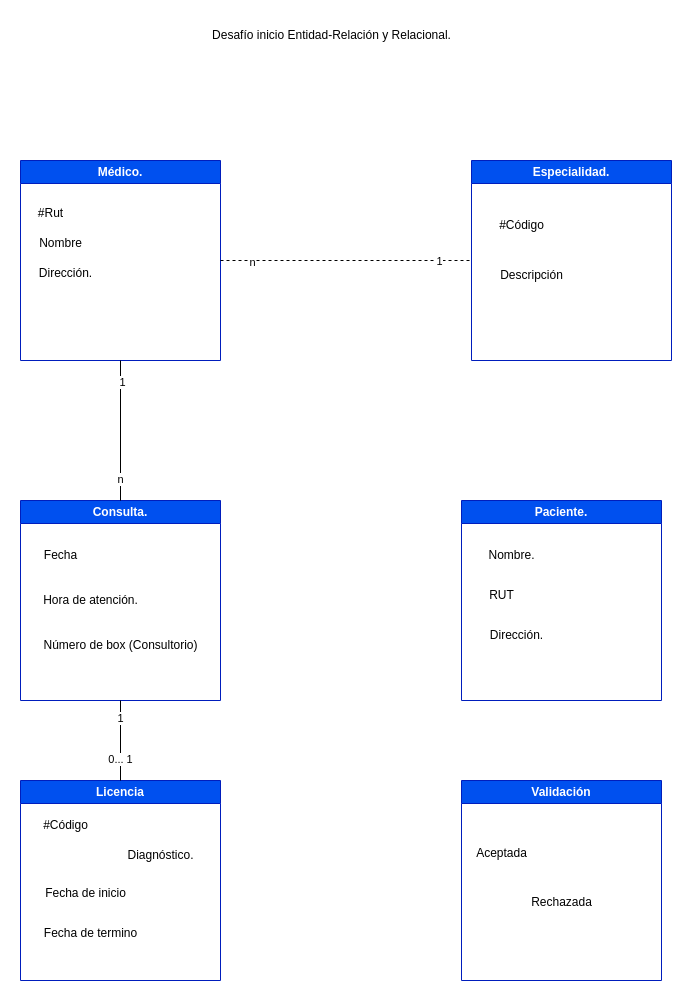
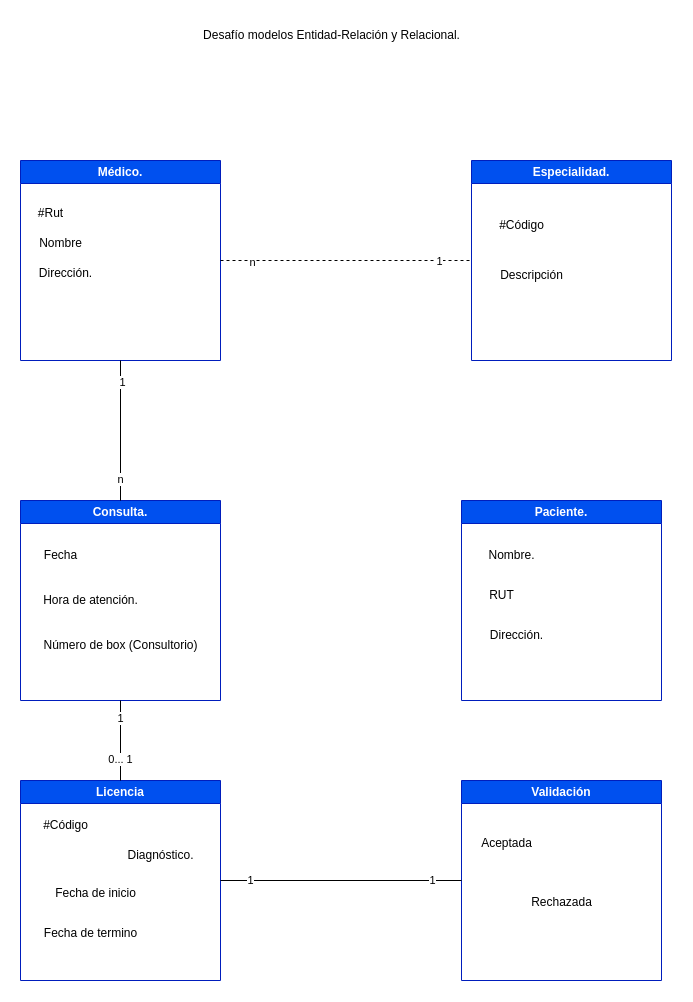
  <mxCell id="0" />
  <mxCell id="1" parent="0" />
  <mxCell id="2" value="Médico." style="swimlane;whiteSpace=wrap;html=1;fillColor=#0050ef;fontColor=#ffffff;strokeColor=#001DBC;" vertex="1" parent="1"><mxGeometry x="20" y="160" width="200" height="200" as="geometry" /></mxCell>
  <mxCell id="3" value="Dirección." style="text;html=1;align=center;verticalAlign=middle;resizable=0;points=[];autosize=1;strokeColor=none;fillColor=none;" vertex="1" parent="2"><mxGeometry x="5" y="98" width="80" height="30" as="geometry" /></mxCell>
  <mxCell id="4" value="Nombre" style="text;html=1;align=center;verticalAlign=middle;resizable=0;points=[];autosize=1;strokeColor=none;fillColor=none;" vertex="1" parent="2"><mxGeometry x="5" y="68" width="70" height="30" as="geometry" /></mxCell>
  <mxCell id="5" value="#Rut" style="text;html=1;align=center;verticalAlign=middle;resizable=0;points=[];autosize=1;strokeColor=none;fillColor=none;" vertex="1" parent="2"><mxGeometry x="5" y="38" width="50" height="30" as="geometry" /></mxCell>
  <mxCell id="6" value="Especialidad." style="swimlane;whiteSpace=wrap;html=1;fillColor=#0050ef;fontColor=#ffffff;strokeColor=#001DBC;" vertex="1" parent="1"><mxGeometry x="471" y="160" width="200" height="200" as="geometry" /></mxCell>
  <mxCell id="7" value="Descripción" style="text;html=1;align=center;verticalAlign=middle;resizable=0;points=[];autosize=1;strokeColor=none;fillColor=none;" vertex="1" parent="6"><mxGeometry x="15" y="100" width="90" height="30" as="geometry" /></mxCell>
  <mxCell id="8" value="#Código" style="text;html=1;align=center;verticalAlign=middle;resizable=0;points=[];autosize=1;strokeColor=none;fillColor=none;" vertex="1" parent="6"><mxGeometry x="15" y="50" width="70" height="30" as="geometry" /></mxCell>
  <mxCell id="9" value="" style="endArrow=none;html=1;rounded=0;exitX=1;exitY=0.5;exitDx=0;exitDy=0;entryX=0;entryY=0.5;entryDx=0;entryDy=0;dashed=1;" edge="1" parent="1" source="2" target="6"><mxGeometry width="50" height="50" relative="1" as="geometry"><mxPoint x="301" y="130" as="sourcePoint" /><mxPoint x="351" y="80" as="targetPoint" /></mxGeometry></mxCell>
  <mxCell id="10" value="1" style="edgeLabel;html=1;align=center;verticalAlign=middle;resizable=0;points=[];" vertex="1" connectable="0" parent="9"><mxGeometry x="0.741" relative="1" as="geometry"><mxPoint as="offset" /></mxGeometry></mxCell>
  <mxCell id="11" value="n" style="edgeLabel;html=1;align=center;verticalAlign=middle;resizable=0;points=[];" vertex="1" connectable="0" parent="9"><mxGeometry x="-0.753" y="-1" relative="1" as="geometry"><mxPoint as="offset" /></mxGeometry></mxCell>
  <mxCell id="12" value="Consulta." style="swimlane;whiteSpace=wrap;html=1;fillColor=#0050ef;fontColor=#ffffff;strokeColor=#001DBC;" vertex="1" parent="1"><mxGeometry x="20" y="500" width="200" height="200" as="geometry" /></mxCell>
  <mxCell id="13" value="Hora de atención." style="text;html=1;align=center;verticalAlign=middle;resizable=0;points=[];autosize=1;strokeColor=none;fillColor=none;" vertex="1" parent="12"><mxGeometry x="10" y="85" width="120" height="30" as="geometry" /></mxCell>
  <mxCell id="14" value="Número de box (Consultorio)" style="text;html=1;align=center;verticalAlign=middle;resizable=0;points=[];autosize=1;strokeColor=none;fillColor=none;" vertex="1" parent="12"><mxGeometry x="10" y="130" width="180" height="30" as="geometry" /></mxCell>
  <mxCell id="15" value="Fecha" style="text;html=1;align=center;verticalAlign=middle;resizable=0;points=[];autosize=1;strokeColor=none;fillColor=none;" vertex="1" parent="12"><mxGeometry x="10" y="40" width="60" height="30" as="geometry" /></mxCell>
  <mxCell id="16" value="Paciente." style="swimlane;whiteSpace=wrap;html=1;fillColor=#0050ef;fontColor=#ffffff;strokeColor=#001DBC;" vertex="1" parent="1"><mxGeometry x="461" y="500" width="200" height="200" as="geometry" /></mxCell>
  <mxCell id="17" value="Dirección." style="text;html=1;align=center;verticalAlign=middle;resizable=0;points=[];autosize=1;strokeColor=none;fillColor=none;" vertex="1" parent="16"><mxGeometry x="15" y="120" width="80" height="30" as="geometry" /></mxCell>
  <mxCell id="18" value="Nombre." style="text;html=1;align=center;verticalAlign=middle;resizable=0;points=[];autosize=1;strokeColor=none;fillColor=none;" vertex="1" parent="16"><mxGeometry x="15" y="40" width="70" height="30" as="geometry" /></mxCell>
  <mxCell id="19" value="RUT" style="text;html=1;align=center;verticalAlign=middle;resizable=0;points=[];autosize=1;strokeColor=none;fillColor=none;" vertex="1" parent="16"><mxGeometry x="15" y="80" width="50" height="30" as="geometry" /></mxCell>
  <mxCell id="20" value="" style="endArrow=none;html=1;rounded=0;exitX=0.5;exitY=0;exitDx=0;exitDy=0;entryX=0.5;entryY=1;entryDx=0;entryDy=0;" edge="1" parent="1" source="12" target="2"><mxGeometry width="50" height="50" relative="1" as="geometry"><mxPoint x="96" y="300" as="sourcePoint" /><mxPoint x="146" y="250" as="targetPoint" /></mxGeometry></mxCell>
  <mxCell id="21" value="1" style="edgeLabel;html=1;align=center;verticalAlign=middle;resizable=0;points=[];" vertex="1" connectable="0" parent="20"><mxGeometry x="0.704" y="-1" relative="1" as="geometry"><mxPoint as="offset" /></mxGeometry></mxCell>
  <mxCell id="22" value="n" style="edgeLabel;html=1;align=center;verticalAlign=middle;resizable=0;points=[];" vertex="1" connectable="0" parent="20"><mxGeometry x="-0.687" y="1" relative="1" as="geometry"><mxPoint as="offset" /></mxGeometry></mxCell>
- <mxCell id="23" value="Desafío inicio Entidad-Relación y Relacional." style="text;html=1;align=center;verticalAlign=middle;resizable=0;points=[];autosize=1;strokeColor=none;fillColor=none;" vertex="1" parent="1"><mxGeometry x="191" y="20" width="280" height="30" as="geometry" /></mxCell>
+ <mxCell id="23" value="Desafío modelos Entidad-Relación y Relacional." style="text;html=1;align=center;verticalAlign=middle;resizable=0;points=[];autosize=1;strokeColor=none;fillColor=none;" vertex="1" parent="1"><mxGeometry x="191" y="20" width="280" height="30" as="geometry" /></mxCell>
  <mxCell id="24" value="Licencia" style="swimlane;whiteSpace=wrap;html=1;fillColor=#0050ef;fontColor=#ffffff;strokeColor=#001DBC;" vertex="1" parent="1"><mxGeometry x="20" y="780" width="200" height="200" as="geometry" /></mxCell>
  <mxCell id="25" value="#Código" style="text;html=1;align=center;verticalAlign=middle;resizable=0;points=[];autosize=1;strokeColor=none;fillColor=none;" vertex="1" parent="24"><mxGeometry x="10" y="30" width="70" height="30" as="geometry" /></mxCell>
  <mxCell id="26" value="Diagnóstico." style="text;html=1;align=center;verticalAlign=middle;resizable=0;points=[];autosize=1;strokeColor=none;fillColor=none;" vertex="1" parent="24"><mxGeometry x="95" y="60" width="90" height="30" as="geometry" /></mxCell>
  <mxCell id="27" value="Fecha de termino" style="text;html=1;align=center;verticalAlign=middle;resizable=0;points=[];autosize=1;strokeColor=none;fillColor=none;" vertex="1" parent="24"><mxGeometry x="10" y="138" width="120" height="30" as="geometry" /></mxCell>
- <mxCell id="28" value="Fecha de inicio" style="text;html=1;align=center;verticalAlign=middle;resizable=0;points=[];autosize=1;strokeColor=none;fillColor=none;" vertex="1" parent="24"><mxGeometry x="15" y="98" width="100" height="30" as="geometry" /></mxCell>
+ <mxCell id="28" value="Fecha de inicio" style="text;html=1;align=center;verticalAlign=middle;resizable=0;points=[];autosize=1;strokeColor=none;fillColor=none;" vertex="1" parent="24"><mxGeometry x="25" y="98" width="100" height="30" as="geometry" /></mxCell>
  <mxCell id="29" value="" style="endArrow=none;html=1;rounded=0;entryX=0.5;entryY=1;entryDx=0;entryDy=0;exitX=0.5;exitY=0;exitDx=0;exitDy=0;" edge="1" parent="1" source="24" target="12"><mxGeometry width="50" height="50" relative="1" as="geometry"><mxPoint x="95" y="760" as="sourcePoint" /><mxPoint x="145" y="710" as="targetPoint" /></mxGeometry></mxCell>
  <mxCell id="30" value="1" style="edgeLabel;html=1;align=center;verticalAlign=middle;resizable=0;points=[];" vertex="1" connectable="0" parent="29"><mxGeometry x="0.575" y="1" relative="1" as="geometry"><mxPoint as="offset" /></mxGeometry></mxCell>
  <mxCell id="31" value="0... 1" style="edgeLabel;html=1;align=center;verticalAlign=middle;resizable=0;points=[];" vertex="1" connectable="0" parent="29"><mxGeometry x="-0.45" y="1" relative="1" as="geometry"><mxPoint as="offset" /></mxGeometry></mxCell>
  <mxCell id="32" value="Validación" style="swimlane;whiteSpace=wrap;html=1;fillColor=#0050ef;fontColor=#ffffff;strokeColor=#001DBC;" vertex="1" parent="1"><mxGeometry x="461" y="780" width="200" height="200" as="geometry" /></mxCell>
  <mxCell id="33" value="Rechazada" style="text;html=1;align=center;verticalAlign=middle;resizable=0;points=[];autosize=1;strokeColor=none;fillColor=none;" vertex="1" parent="32"><mxGeometry x="60" y="107" width="80" height="30" as="geometry" /></mxCell>
- <mxCell id="34" value="Aceptada" style="text;html=1;align=center;verticalAlign=middle;resizable=0;points=[];autosize=1;strokeColor=none;fillColor=none;" vertex="1" parent="32"><mxGeometry x="5" y="58" width="70" height="30" as="geometry" /></mxCell>
+ <mxCell id="34" value="Aceptada" style="text;html=1;align=center;verticalAlign=middle;resizable=0;points=[];autosize=1;strokeColor=none;fillColor=none;" vertex="1" parent="32"><mxGeometry x="10" y="48" width="70" height="30" as="geometry" /></mxCell>
+ <mxCell id="35" value="" style="endArrow=none;html=1;rounded=0;entryX=0;entryY=0.5;entryDx=0;entryDy=0;exitX=1;exitY=0.5;exitDx=0;exitDy=0;" edge="1" parent="1" source="24" target="32"><mxGeometry width="50" height="50" relative="1" as="geometry"><mxPoint x="221" y="900" as="sourcePoint" /><mxPoint x="351" y="870" as="targetPoint" /></mxGeometry></mxCell>
+ <mxCell id="36" value="1" style="edgeLabel;html=1;align=center;verticalAlign=middle;resizable=0;points=[];" vertex="1" connectable="0" parent="35"><mxGeometry x="-0.759" y="1" relative="1" as="geometry"><mxPoint as="offset" /></mxGeometry></mxCell>
+ <mxCell id="37" value="1" style="edgeLabel;html=1;align=center;verticalAlign=middle;resizable=0;points=[];" vertex="1" connectable="0" parent="35"><mxGeometry x="0.751" y="1" relative="1" as="geometry"><mxPoint as="offset" /></mxGeometry></mxCell>
